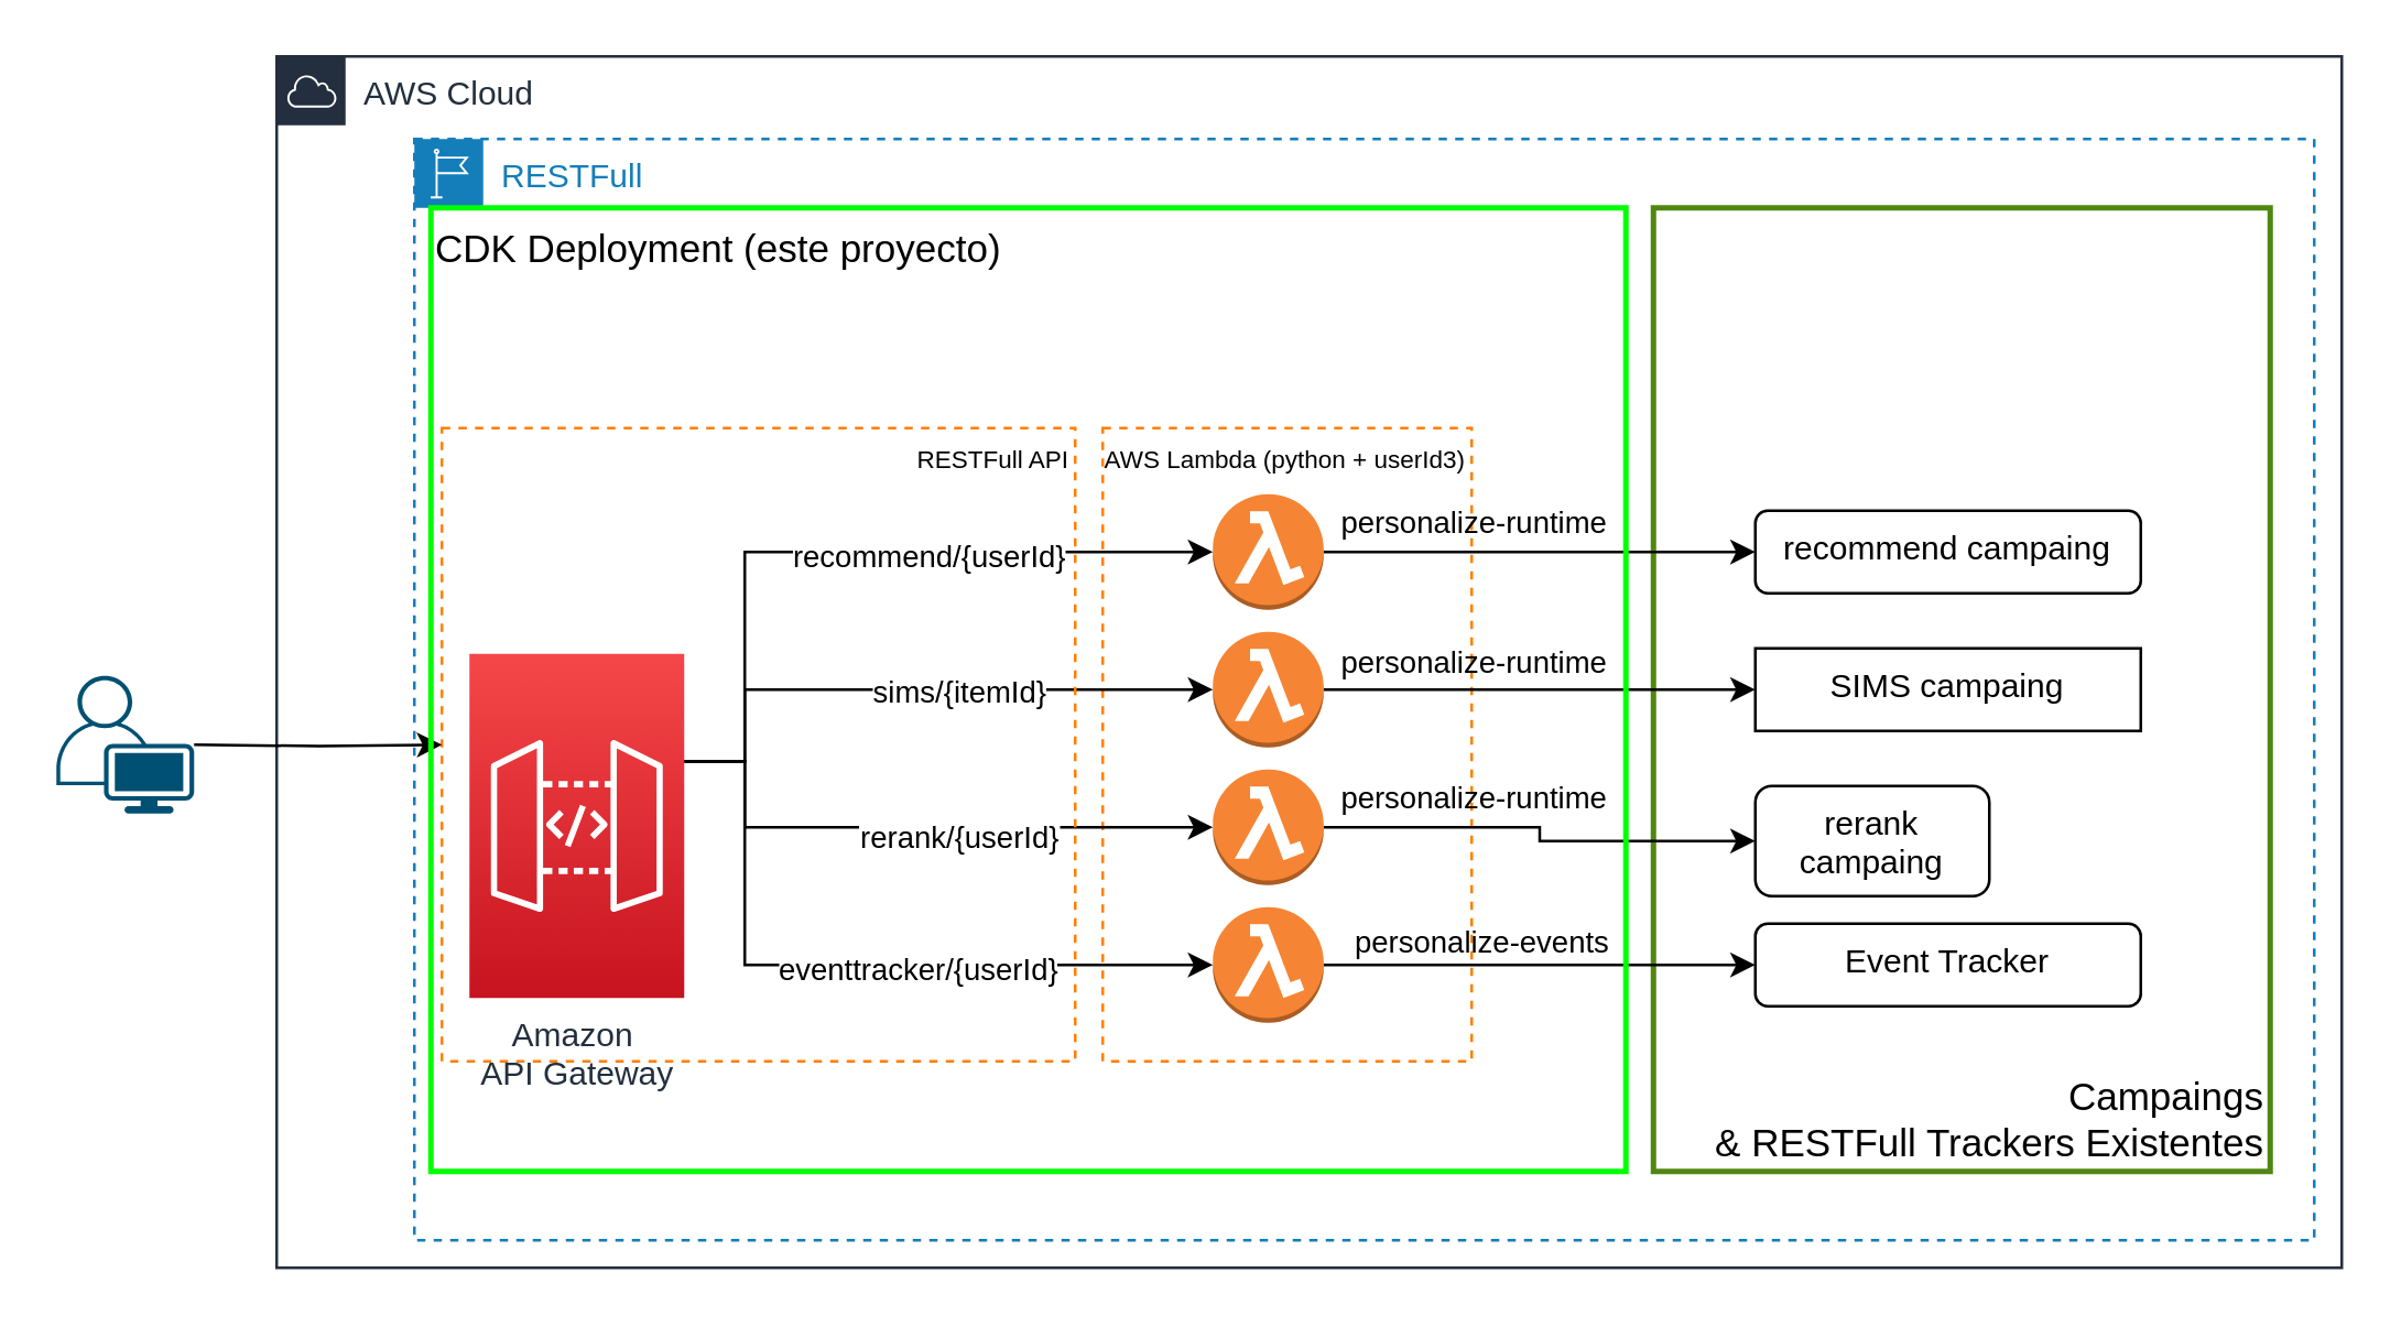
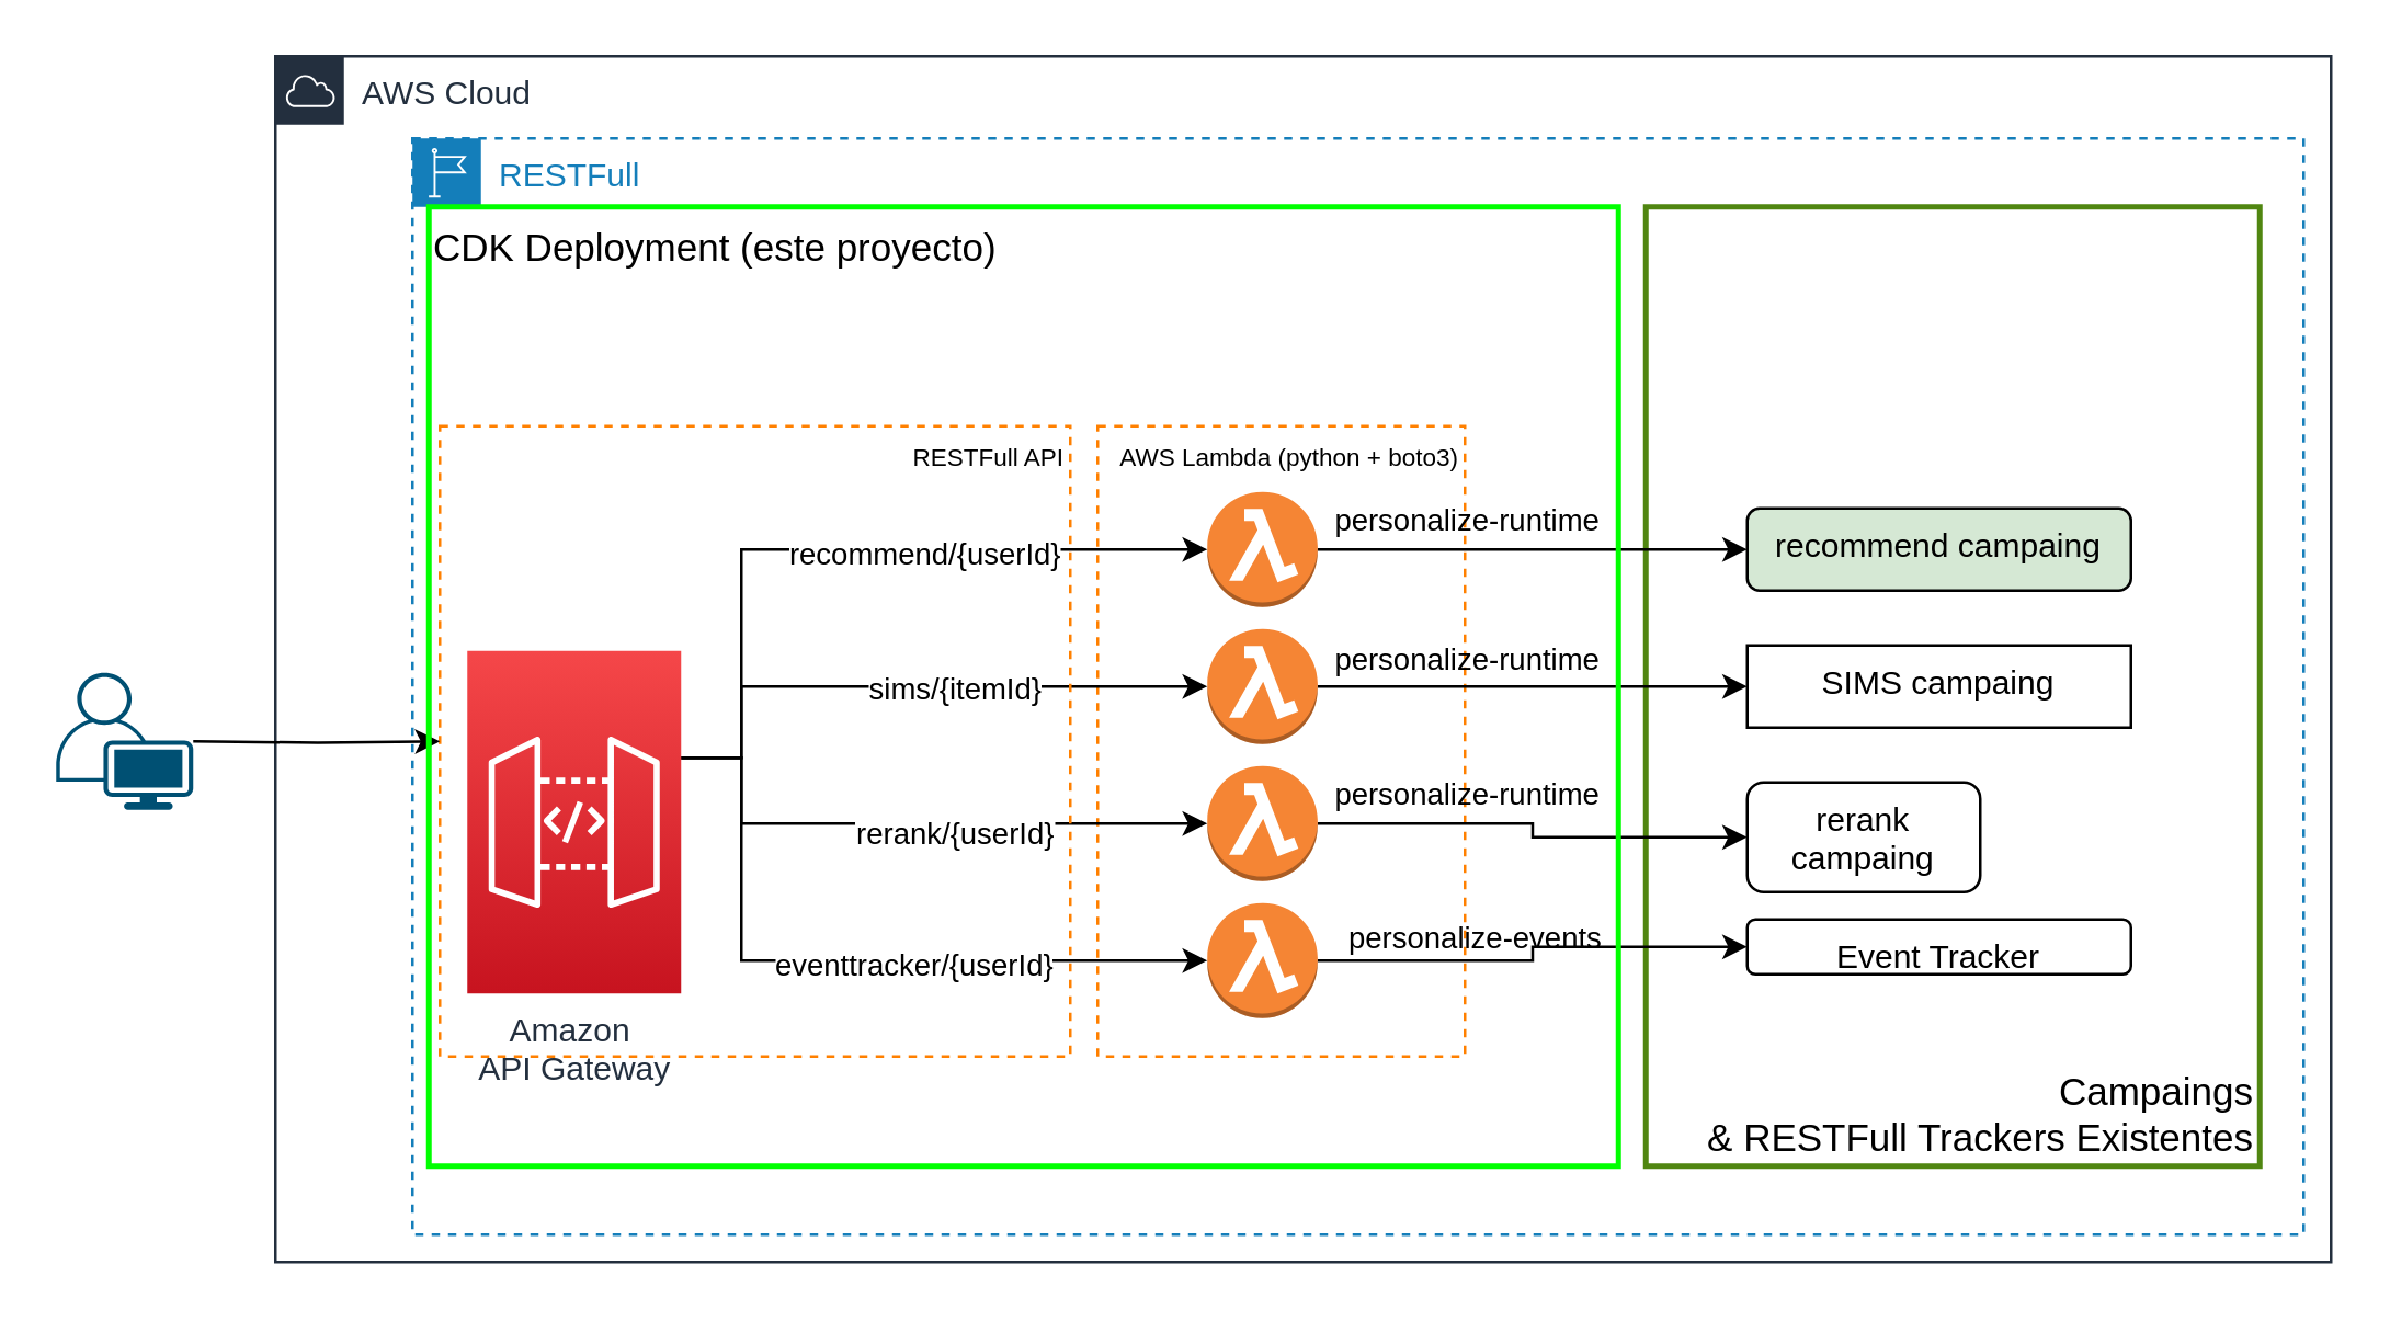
  <mxCell id="0" />
  <mxCell id="1" parent="0" />
  <mxCell id="2" value="AWS Cloud" style="points=[[0,0],[0.25,0],[0.5,0],[0.75,0],[1,0],[1,0.25],[1,0.5],[1,0.75],[1,1],[0.75,1],[0.5,1],[0.25,1],[0,1],[0,0.75],[0,0.5],[0,0.25]];outlineConnect=0;gradientColor=none;html=1;whiteSpace=wrap;fontSize=12;fontStyle=0;shape=mxgraph.aws4.group;grIcon=mxgraph.aws4.group_aws_cloud;strokeColor=#232F3E;fillColor=none;verticalAlign=top;align=left;spacingLeft=30;fontColor=#232F3E;dashed=0;" vertex="1" parent="1"><mxGeometry x="100" y="20" width="750" height="440" as="geometry" /></mxCell>
  <mxCell id="3" value="RESTFull" style="points=[[0,0],[0.25,0],[0.5,0],[0.75,0],[1,0],[1,0.25],[1,0.5],[1,0.75],[1,1],[0.75,1],[0.5,1],[0.25,1],[0,1],[0,0.75],[0,0.5],[0,0.25]];outlineConnect=0;gradientColor=none;html=1;whiteSpace=wrap;fontSize=12;fontStyle=0;shape=mxgraph.aws4.group;grIcon=mxgraph.aws4.group_region;strokeColor=#147EBA;fillColor=none;verticalAlign=top;align=left;spacingLeft=30;fontColor=#147EBA;dashed=1;" vertex="1" parent="1"><mxGeometry x="150" y="50" width="690" height="400" as="geometry" /></mxCell>
- <mxCell id="4" value="AWS Lambda (python + userId3)" style="fillColor=none;verticalAlign=top;fontStyle=0;align=right;strokeWidth=1;fontSize=9;dashed=1;strokeColor=#FF8000;" vertex="1" parent="1"><mxGeometry x="400" y="155" width="134" height="230" as="geometry" /></mxCell>
+ <mxCell id="4" value="AWS Lambda (python + boto3)" style="fillColor=none;verticalAlign=top;fontStyle=0;align=right;strokeWidth=1;fontSize=9;dashed=1;strokeColor=#FF8000;" vertex="1" parent="1"><mxGeometry x="400" y="155" width="134" height="230" as="geometry" /></mxCell>
  <mxCell id="5" value="Campaings &#10;&amp; RESTFull Trackers Existentes" style="fillColor=none;verticalAlign=bottom;fontStyle=0;align=right;strokeWidth=2;strokeColor=#508611;fontSize=14;" vertex="1" parent="1"><mxGeometry x="600" y="75" width="224" height="350" as="geometry" /></mxCell>
- <mxCell id="6" value="recommend campaing" style="rounded=1;whiteSpace=wrap;html=1;align=center;verticalAlign=top;" vertex="1" parent="1"><mxGeometry x="637" y="185" width="140" height="30" as="geometry" /></mxCell>
+ <mxCell id="6" value="recommend campaing" style="rounded=1;whiteSpace=wrap;html=1;align=center;verticalAlign=top;fillColor=#d5e8d4;" vertex="1" parent="1"><mxGeometry x="637" y="185" width="140" height="30" as="geometry" /></mxCell>
  <mxCell id="7" value="SIMS campaing" style="whiteSpace=wrap;html=1;align=center;verticalAlign=top;rounded=0;" vertex="1" parent="1"><mxGeometry x="637" y="235" width="140" height="30" as="geometry" /></mxCell>
  <mxCell id="8" value="rerank campaing" style="rounded=1;whiteSpace=wrap;html=1;align=center;verticalAlign=top;" vertex="1" parent="1"><mxGeometry x="637" y="285" width="85" height="40" as="geometry" /></mxCell>
- <mxCell id="9" value="Event Tracker" style="rounded=1;whiteSpace=wrap;html=1;align=center;verticalAlign=top;" vertex="1" parent="1"><mxGeometry x="637" y="335" width="140" height="30" as="geometry" /></mxCell>
+ <mxCell id="9" value="Event Tracker" style="rounded=1;whiteSpace=wrap;html=1;align=center;verticalAlign=top;" vertex="1" parent="1"><mxGeometry x="637" y="335" width="140" height="20" as="geometry" /></mxCell>
  <mxCell id="10" style="edgeStyle=orthogonalEdgeStyle;rounded=0;orthogonalLoop=1;jettySize=auto;html=1;fontSize=14;fontColor=#000000;" edge="1" parent="1" source="11" target="6"><mxGeometry relative="1" as="geometry" /></mxCell>
  <mxCell id="11" value="" style="outlineConnect=0;dashed=0;verticalLabelPosition=bottom;verticalAlign=top;align=center;html=1;shape=mxgraph.aws3.lambda_function;fillColor=#F58534;gradientColor=none;fontSize=14;fontColor=#000000;strokeColor=#508611;strokeWidth=2;" vertex="1" parent="1"><mxGeometry x="440" y="179" width="40.25" height="42" as="geometry" /></mxCell>
  <mxCell id="12" style="edgeStyle=orthogonalEdgeStyle;rounded=0;orthogonalLoop=1;jettySize=auto;html=1;entryX=0;entryY=0.5;entryDx=0;entryDy=0;fontSize=14;fontColor=#000000;" edge="1" parent="1" source="13" target="7"><mxGeometry relative="1" as="geometry" /></mxCell>
  <mxCell id="13" value="" style="outlineConnect=0;dashed=0;verticalLabelPosition=bottom;verticalAlign=top;align=center;html=1;shape=mxgraph.aws3.lambda_function;fillColor=#F58534;gradientColor=none;fontSize=14;fontColor=#000000;strokeColor=#508611;strokeWidth=2;" vertex="1" parent="1"><mxGeometry x="440" y="229" width="40.25" height="42" as="geometry" /></mxCell>
  <mxCell id="14" style="edgeStyle=orthogonalEdgeStyle;rounded=0;orthogonalLoop=1;jettySize=auto;html=1;fontSize=14;fontColor=#000000;" edge="1" parent="1" source="15" target="8"><mxGeometry relative="1" as="geometry" /></mxCell>
  <mxCell id="15" value="" style="outlineConnect=0;dashed=0;verticalLabelPosition=bottom;verticalAlign=top;align=center;html=1;shape=mxgraph.aws3.lambda_function;fillColor=#F58534;gradientColor=none;fontSize=14;fontColor=#000000;strokeColor=#508611;strokeWidth=2;" vertex="1" parent="1"><mxGeometry x="440" y="279" width="40.25" height="42" as="geometry" /></mxCell>
  <mxCell id="16" style="edgeStyle=orthogonalEdgeStyle;rounded=0;orthogonalLoop=1;jettySize=auto;html=1;fontSize=14;fontColor=#000000;" edge="1" parent="1" source="17" target="9"><mxGeometry relative="1" as="geometry" /></mxCell>
  <mxCell id="17" value="" style="outlineConnect=0;dashed=0;verticalLabelPosition=bottom;verticalAlign=top;align=center;html=1;shape=mxgraph.aws3.lambda_function;fillColor=#F58534;gradientColor=none;fontSize=14;fontColor=#000000;strokeColor=#508611;strokeWidth=2;" vertex="1" parent="1"><mxGeometry x="440" y="329" width="40.25" height="42" as="geometry" /></mxCell>
  <mxCell id="18" value="personalize-runtime" style="text;align=center;verticalAlign=middle;resizable=0;points=[];autosize=1;strokeColor=none;fontSize=11;fontColor=#000000;" vertex="1" parent="1"><mxGeometry x="480.25" y="179" width="110" height="20" as="geometry" /></mxCell>
  <mxCell id="19" value="personalize-runtime" style="text;align=center;verticalAlign=middle;resizable=0;points=[];autosize=1;strokeColor=none;fontSize=11;fontColor=#000000;" vertex="1" parent="1"><mxGeometry x="480.25" y="230" width="110" height="20" as="geometry" /></mxCell>
  <mxCell id="20" value="personalize-runtime" style="text;align=center;verticalAlign=middle;resizable=0;points=[];autosize=1;strokeColor=none;fontSize=11;fontColor=#000000;" vertex="1" parent="1"><mxGeometry x="480.25" y="279" width="110" height="20" as="geometry" /></mxCell>
  <mxCell id="21" value="personalize-events" style="text;whiteSpace=wrap;fontSize=11;fontColor=#000000;" vertex="1" parent="1"><mxGeometry x="490" y="329" width="130" height="30" as="geometry" /></mxCell>
  <mxCell id="22" style="edgeStyle=orthogonalEdgeStyle;rounded=0;orthogonalLoop=1;jettySize=auto;html=1;entryX=0;entryY=0.5;entryDx=0;entryDy=0;entryPerimeter=0;fontSize=9;fontColor=#000000;" edge="1" parent="1" source="30" target="11"><mxGeometry relative="1" as="geometry"><Array as="points"><mxPoint x="270" y="276" /><mxPoint x="270" y="200" /></Array></mxGeometry></mxCell>
  <mxCell id="23" value="recommend/{userId}" style="edgeLabel;html=1;align=center;verticalAlign=middle;resizable=0;points=[];fontSize=11;fontColor=#000000;" vertex="1" connectable="0" parent="22"><mxGeometry x="0.224" y="-1" relative="1" as="geometry"><mxPoint as="offset" /></mxGeometry></mxCell>
  <mxCell id="24" style="edgeStyle=orthogonalEdgeStyle;rounded=0;orthogonalLoop=1;jettySize=auto;html=1;fontSize=9;fontColor=#000000;" edge="1" parent="1" source="30" target="13"><mxGeometry relative="1" as="geometry"><Array as="points"><mxPoint x="270" y="276" /><mxPoint x="270" y="250" /></Array></mxGeometry></mxCell>
  <mxCell id="25" value="sims/{itemId}" style="edgeLabel;html=1;align=center;verticalAlign=middle;resizable=0;points=[];fontSize=11;fontColor=#000000;" vertex="1" connectable="0" parent="24"><mxGeometry x="0.147" relative="1" as="geometry"><mxPoint as="offset" /></mxGeometry></mxCell>
  <mxCell id="26" style="edgeStyle=orthogonalEdgeStyle;rounded=0;orthogonalLoop=1;jettySize=auto;html=1;entryX=0;entryY=0.5;entryDx=0;entryDy=0;entryPerimeter=0;fontSize=9;fontColor=#000000;" edge="1" parent="1" source="30" target="15"><mxGeometry relative="1" as="geometry"><Array as="points"><mxPoint x="270" y="276" /><mxPoint x="270" y="300" /></Array></mxGeometry></mxCell>
  <mxCell id="27" value="rerank/{userId}" style="edgeLabel;html=1;align=center;verticalAlign=middle;resizable=0;points=[];fontSize=11;fontColor=#000000;" vertex="1" connectable="0" parent="26"><mxGeometry x="0.139" y="-3" relative="1" as="geometry"><mxPoint as="offset" /></mxGeometry></mxCell>
  <mxCell id="28" style="edgeStyle=orthogonalEdgeStyle;rounded=0;orthogonalLoop=1;jettySize=auto;html=1;entryX=0;entryY=0.5;entryDx=0;entryDy=0;entryPerimeter=0;fontSize=9;fontColor=#000000;" edge="1" parent="1" source="30" target="17"><mxGeometry relative="1" as="geometry"><Array as="points"><mxPoint x="270" y="276" /><mxPoint x="270" y="350" /></Array></mxGeometry></mxCell>
  <mxCell id="29" value="eventtracker/{userId}" style="edgeLabel;html=1;align=center;verticalAlign=middle;resizable=0;points=[];fontSize=11;fontColor=#000000;" vertex="1" connectable="0" parent="28"><mxGeometry x="0.188" y="-1" relative="1" as="geometry"><mxPoint as="offset" /></mxGeometry></mxCell>
  <mxCell id="30" value="Amazon&amp;nbsp;&lt;br&gt;API Gateway" style="points=[[0,0,0],[0.25,0,0],[0.5,0,0],[0.75,0,0],[1,0,0],[0,1,0],[0.25,1,0],[0.5,1,0],[0.75,1,0],[1,1,0],[0,0.25,0],[0,0.5,0],[0,0.75,0],[1,0.25,0],[1,0.5,0],[1,0.75,0]];outlineConnect=0;fontColor=#232F3E;gradientColor=#F54749;gradientDirection=north;fillColor=#C7131F;strokeColor=#ffffff;dashed=0;verticalLabelPosition=bottom;verticalAlign=top;align=center;html=1;fontSize=12;fontStyle=0;aspect=fixed;shape=mxgraph.aws4.resourceIcon;resIcon=mxgraph.aws4.api_gateway;" vertex="1" parent="1"><mxGeometry x="170" y="237" width="78" height="125" as="geometry" /></mxCell>
  <mxCell id="31" value="RESTFull API" style="fillColor=none;verticalAlign=top;fontStyle=0;align=right;strokeWidth=1;fontSize=9;dashed=1;strokeColor=#FF8000;" vertex="1" parent="1"><mxGeometry x="160" y="155" width="230" height="230" as="geometry" /></mxCell>
  <mxCell id="32" style="edgeStyle=orthogonalEdgeStyle;rounded=0;orthogonalLoop=1;jettySize=auto;html=1;fontSize=11;fontColor=#000000;" edge="1" parent="1" target="31"><mxGeometry relative="1" as="geometry"><mxPoint x="70" y="270" as="sourcePoint" /></mxGeometry></mxCell>
  <mxCell id="33" value="" style="points=[[0.35,0,0],[0.98,0.51,0],[1,0.71,0],[0.67,1,0],[0,0.795,0],[0,0.65,0]];verticalLabelPosition=bottom;html=1;verticalAlign=top;aspect=fixed;align=center;pointerEvents=1;shape=mxgraph.cisco19.user;fillColor=#005073;strokeColor=none;dashed=1;fontSize=11;fontColor=#000000;" vertex="1" parent="1"><mxGeometry x="20" y="245" width="50" height="50" as="geometry" /></mxCell>
  <mxCell id="34" value="CDK Deployment (este proyecto)" style="fillColor=none;verticalAlign=top;fontStyle=0;align=left;strokeWidth=2;fontSize=14;strokeColor=#00FF00;" vertex="1" parent="1"><mxGeometry x="156" y="75" width="434" height="350" as="geometry" /></mxCell>
